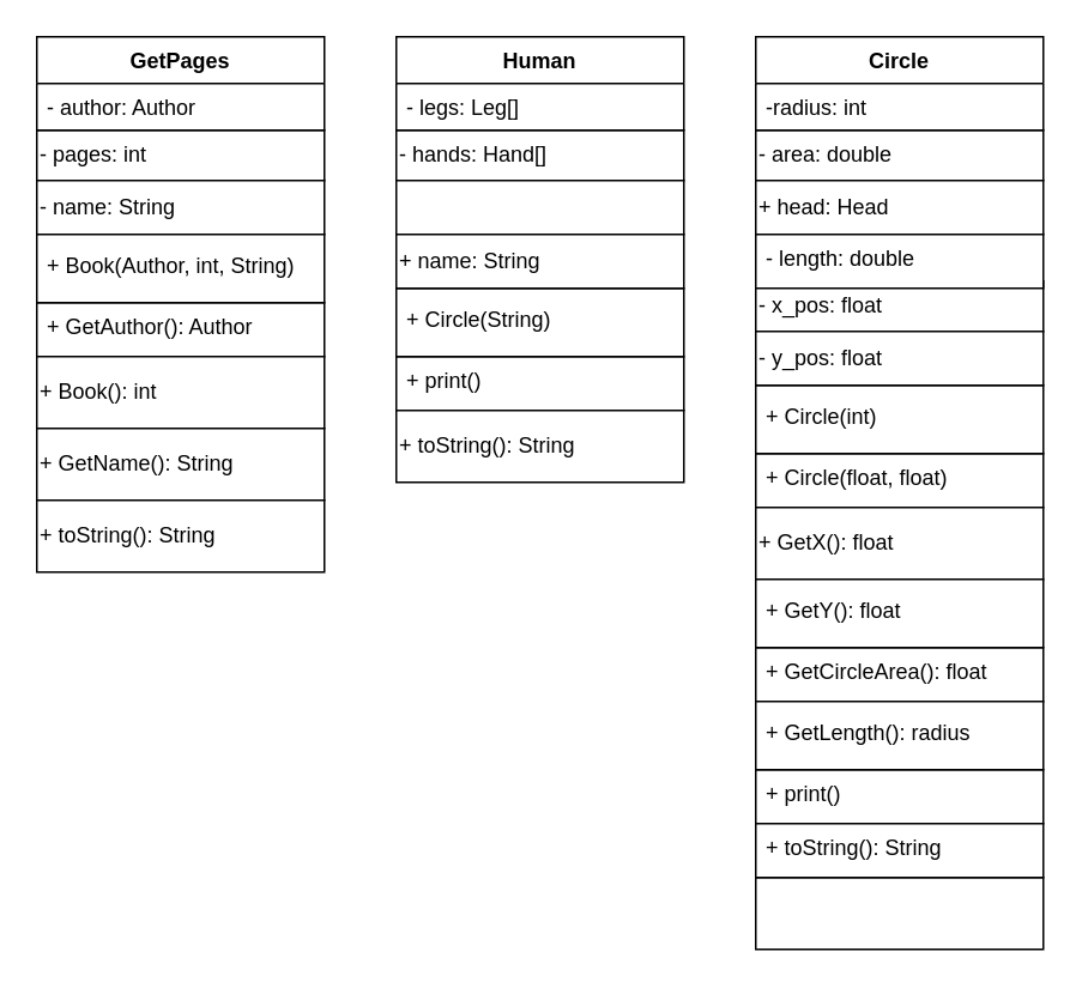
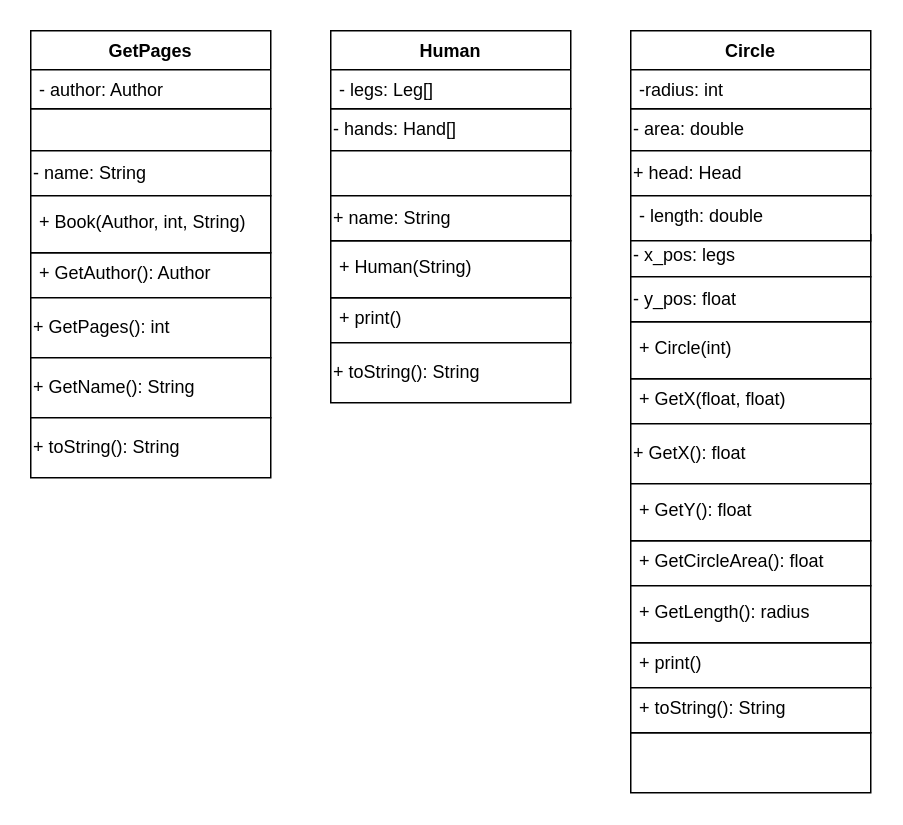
  <mxCell id="0" />
  <mxCell id="1" parent="0" />
  <mxCell id="2" value="" style="rounded=0;whiteSpace=wrap;html=1;" vertex="1" parent="1"><mxGeometry x="220" y="198" width="160" height="30" as="geometry" /></mxCell>
  <mxCell id="3" value="+ print()" style="text;strokeColor=none;fillColor=none;align=left;verticalAlign=top;spacingLeft=4;spacingRight=4;overflow=hidden;rotatable=0;points=[[0,0.5],[1,0.5]];portConstraint=eastwest;" vertex="1" parent="1"><mxGeometry x="220" y="198" width="160" height="30" as="geometry" /></mxCell>
  <mxCell id="4" value="" style="rounded=0;whiteSpace=wrap;html=1;" vertex="1" parent="1"><mxGeometry x="220" y="228" width="160" height="40" as="geometry" /></mxCell>
  <mxCell id="5" value="+ toString(): String" style="text;html=1;strokeColor=none;fillColor=none;align=left;verticalAlign=middle;whiteSpace=wrap;rounded=0;" vertex="1" parent="1"><mxGeometry x="220" y="228" width="160" height="40" as="geometry" /></mxCell>
  <mxCell id="6" value="" style="rounded=0;whiteSpace=wrap;html=1;" vertex="1" parent="1"><mxGeometry x="220" y="72" width="160" height="28" as="geometry" /></mxCell>
  <mxCell id="7" value="Human" style="swimlane;fontStyle=1;align=center;verticalAlign=top;childLayout=stackLayout;horizontal=1;startSize=26;horizontalStack=0;resizeParent=1;resizeParentMax=0;resizeLast=0;collapsible=1;marginBottom=0;" vertex="1" parent="1"><mxGeometry x="220" y="20" width="160" height="52" as="geometry" /></mxCell>
  <mxCell id="8" value="- legs: Leg[]&#10;&#10;" style="text;strokeColor=none;fillColor=none;align=left;verticalAlign=top;spacingLeft=4;spacingRight=4;overflow=hidden;rotatable=0;points=[[0,0.5],[1,0.5]];portConstraint=eastwest;" vertex="1" parent="7"><mxGeometry y="26" width="160" height="26" as="geometry" /></mxCell>
  <mxCell id="9" value="- hands: Hand[]" style="text;html=1;strokeColor=none;fillColor=none;align=left;verticalAlign=middle;whiteSpace=wrap;rounded=0;" vertex="1" parent="1"><mxGeometry x="220" y="76" width="160" height="20" as="geometry" /></mxCell>
  <mxCell id="10" value="" style="rounded=0;whiteSpace=wrap;html=1;" vertex="1" parent="1"><mxGeometry x="220" y="100" width="160" height="30" as="geometry" /></mxCell>
  <mxCell id="11" value="&lt;div align=&quot;right&quot;&gt;&lt;br&gt;&lt;/div&gt;" style="rounded=0;whiteSpace=wrap;html=1;" vertex="1" parent="1"><mxGeometry x="220" y="160" width="160" height="38" as="geometry" /></mxCell>
- <mxCell id="12" value="+ Circle(String)" style="text;strokeColor=none;fillColor=none;align=left;verticalAlign=top;spacingLeft=4;spacingRight=4;overflow=hidden;rotatable=0;points=[[0,0.5],[1,0.5]];portConstraint=eastwest;" vertex="1" parent="1"><mxGeometry x="220" y="164" width="160" height="30" as="geometry" /></mxCell>
+ <mxCell id="12" value="+ Human(String)" style="text;strokeColor=none;fillColor=none;align=left;verticalAlign=top;spacingLeft=4;spacingRight=4;overflow=hidden;rotatable=0;points=[[0,0.5],[1,0.5]];portConstraint=eastwest;" vertex="1" parent="1"><mxGeometry x="220" y="164" width="160" height="30" as="geometry" /></mxCell>
  <mxCell id="13" value="" style="rounded=0;whiteSpace=wrap;html=1;" vertex="1" parent="1"><mxGeometry x="420" y="252" width="160" height="30" as="geometry" /></mxCell>
- <mxCell id="14" value="+ Circle(float, float)" style="text;strokeColor=none;fillColor=none;align=left;verticalAlign=top;spacingLeft=4;spacingRight=4;overflow=hidden;rotatable=0;points=[[0,0.5],[1,0.5]];portConstraint=eastwest;" vertex="1" parent="1"><mxGeometry x="420" y="252" width="160" height="30" as="geometry" /></mxCell>
+ <mxCell id="14" value="+ GetX(float, float)" style="text;strokeColor=none;fillColor=none;align=left;verticalAlign=top;spacingLeft=4;spacingRight=4;overflow=hidden;rotatable=0;points=[[0,0.5],[1,0.5]];portConstraint=eastwest;" vertex="1" parent="1"><mxGeometry x="420" y="252" width="160" height="30" as="geometry" /></mxCell>
  <mxCell id="15" value="" style="rounded=0;whiteSpace=wrap;html=1;" vertex="1" parent="1"><mxGeometry x="420" y="282" width="160" height="40" as="geometry" /></mxCell>
  <mxCell id="16" value="+ GetX(): float" style="text;html=1;strokeColor=none;fillColor=none;align=left;verticalAlign=middle;whiteSpace=wrap;rounded=0;" vertex="1" parent="1"><mxGeometry x="420" y="282" width="160" height="40" as="geometry" /></mxCell>
  <mxCell id="17" value="" style="rounded=0;whiteSpace=wrap;html=1;" vertex="1" parent="1"><mxGeometry x="420" y="72" width="160" height="28" as="geometry" /></mxCell>
  <mxCell id="18" value="- area: double" style="text;html=1;strokeColor=none;fillColor=none;align=left;verticalAlign=middle;whiteSpace=wrap;rounded=0;" vertex="1" parent="1"><mxGeometry x="420" y="76" width="160" height="20" as="geometry" /></mxCell>
  <mxCell id="19" value="" style="rounded=0;whiteSpace=wrap;html=1;" vertex="1" parent="1"><mxGeometry x="420" y="100" width="160" height="30" as="geometry" /></mxCell>
  <mxCell id="20" value="+ head: Head" style="text;html=1;strokeColor=none;fillColor=none;align=left;verticalAlign=middle;whiteSpace=wrap;rounded=0;" vertex="1" parent="1"><mxGeometry x="420" y="100" width="160" height="30" as="geometry" /></mxCell>
  <mxCell id="21" value="&lt;div align=&quot;right&quot;&gt;&lt;br&gt;&lt;/div&gt;" style="rounded=0;whiteSpace=wrap;html=1;" vertex="1" parent="1"><mxGeometry x="420" y="214" width="160" height="38" as="geometry" /></mxCell>
  <mxCell id="22" value="+ Circle(int)" style="text;strokeColor=none;fillColor=none;align=left;verticalAlign=top;spacingLeft=4;spacingRight=4;overflow=hidden;rotatable=0;points=[[0,0.5],[1,0.5]];portConstraint=eastwest;" vertex="1" parent="1"><mxGeometry x="420" y="218" width="160" height="30" as="geometry" /></mxCell>
  <mxCell id="23" value="Circle" style="swimlane;fontStyle=1;align=center;verticalAlign=top;childLayout=stackLayout;horizontal=1;startSize=26;horizontalStack=0;resizeParent=1;resizeParentMax=0;resizeLast=0;collapsible=1;marginBottom=0;" vertex="1" parent="1"><mxGeometry x="420" y="20" width="160" height="52" as="geometry" /></mxCell>
  <mxCell id="24" value="-radius: int" style="text;strokeColor=none;fillColor=none;align=left;verticalAlign=top;spacingLeft=4;spacingRight=4;overflow=hidden;rotatable=0;points=[[0,0.5],[1,0.5]];portConstraint=eastwest;" vertex="1" parent="23"><mxGeometry y="26" width="160" height="26" as="geometry" /></mxCell>
  <mxCell id="25" value="" style="rounded=0;whiteSpace=wrap;html=1;" vertex="1" parent="1"><mxGeometry x="420" y="156" width="160" height="28" as="geometry" /></mxCell>
- <mxCell id="26" value="- x_pos: float" style="text;html=1;strokeColor=none;fillColor=none;align=left;verticalAlign=middle;whiteSpace=wrap;rounded=0;" vertex="1" parent="1"><mxGeometry x="420" y="160" width="160" height="20" as="geometry" /></mxCell>
+ <mxCell id="26" value="- x_pos: legs" style="text;html=1;strokeColor=none;fillColor=none;align=left;verticalAlign=middle;whiteSpace=wrap;rounded=0;" vertex="1" parent="1"><mxGeometry x="420" y="160" width="160" height="20" as="geometry" /></mxCell>
  <mxCell id="27" value="" style="rounded=0;whiteSpace=wrap;html=1;" vertex="1" parent="1"><mxGeometry x="420" y="184" width="160" height="30" as="geometry" /></mxCell>
  <mxCell id="28" value="- y_pos: float" style="text;html=1;strokeColor=none;fillColor=none;align=left;verticalAlign=middle;whiteSpace=wrap;rounded=0;" vertex="1" parent="1"><mxGeometry x="420" y="184" width="160" height="30" as="geometry" /></mxCell>
  <mxCell id="29" value="" style="rounded=0;whiteSpace=wrap;html=1;" vertex="1" parent="1"><mxGeometry x="420" y="130" width="160" height="30" as="geometry" /></mxCell>
  <mxCell id="30" value="- length: double" style="text;strokeColor=none;fillColor=none;align=left;verticalAlign=top;spacingLeft=4;spacingRight=4;overflow=hidden;rotatable=0;points=[[0,0.5],[1,0.5]];portConstraint=eastwest;" vertex="1" parent="1"><mxGeometry x="420" y="130" width="160" height="26" as="geometry" /></mxCell>
  <mxCell id="31" value="" style="rounded=0;whiteSpace=wrap;html=1;" vertex="1" parent="1"><mxGeometry x="220" y="130" width="160" height="30" as="geometry" /></mxCell>
  <mxCell id="32" value="+ name: String" style="text;html=1;strokeColor=none;fillColor=none;align=left;verticalAlign=middle;whiteSpace=wrap;rounded=0;" vertex="1" parent="1"><mxGeometry x="220" y="130" width="160" height="30" as="geometry" /></mxCell>
  <mxCell id="33" value="" style="rounded=0;whiteSpace=wrap;html=1;" vertex="1" parent="1"><mxGeometry x="420" y="360" width="160" height="30" as="geometry" /></mxCell>
  <mxCell id="34" value="+ GetCircleArea(): float" style="text;strokeColor=none;fillColor=none;align=left;verticalAlign=top;spacingLeft=4;spacingRight=4;overflow=hidden;rotatable=0;points=[[0,0.5],[1,0.5]];portConstraint=eastwest;" vertex="1" parent="1"><mxGeometry x="420" y="360" width="160" height="30" as="geometry" /></mxCell>
  <mxCell id="35" value="" style="rounded=0;whiteSpace=wrap;html=1;" vertex="1" parent="1"><mxGeometry x="420" y="488" width="160" height="40" as="geometry" /></mxCell>
  <mxCell id="36" value="&lt;div align=&quot;right&quot;&gt;&lt;br&gt;&lt;/div&gt;" style="rounded=0;whiteSpace=wrap;html=1;" vertex="1" parent="1"><mxGeometry x="420" y="322" width="160" height="38" as="geometry" /></mxCell>
  <mxCell id="37" value="+ GetY(): float" style="text;strokeColor=none;fillColor=none;align=left;verticalAlign=top;spacingLeft=4;spacingRight=4;overflow=hidden;rotatable=0;points=[[0,0.5],[1,0.5]];portConstraint=eastwest;" vertex="1" parent="1"><mxGeometry x="420" y="326" width="160" height="30" as="geometry" /></mxCell>
  <mxCell id="38" value="" style="rounded=0;whiteSpace=wrap;html=1;" vertex="1" parent="1"><mxGeometry x="420" y="428" width="160" height="30" as="geometry" /></mxCell>
  <mxCell id="39" value="+ print()" style="text;strokeColor=none;fillColor=none;align=left;verticalAlign=top;spacingLeft=4;spacingRight=4;overflow=hidden;rotatable=0;points=[[0,0.5],[1,0.5]];portConstraint=eastwest;" vertex="1" parent="1"><mxGeometry x="420" y="428" width="160" height="30" as="geometry" /></mxCell>
  <mxCell id="40" value="&lt;div align=&quot;right&quot;&gt;&lt;br&gt;&lt;/div&gt;" style="rounded=0;whiteSpace=wrap;html=1;" vertex="1" parent="1"><mxGeometry x="420" y="390" width="160" height="38" as="geometry" /></mxCell>
  <mxCell id="41" value="+ GetLength(): radius" style="text;strokeColor=none;fillColor=none;align=left;verticalAlign=top;spacingLeft=4;spacingRight=4;overflow=hidden;rotatable=0;points=[[0,0.5],[1,0.5]];portConstraint=eastwest;" vertex="1" parent="1"><mxGeometry x="420" y="394" width="160" height="30" as="geometry" /></mxCell>
  <mxCell id="42" value="" style="rounded=0;whiteSpace=wrap;html=1;" vertex="1" parent="1"><mxGeometry x="420" y="458" width="160" height="30" as="geometry" /></mxCell>
  <mxCell id="43" value="+ toString(): String" style="text;strokeColor=none;fillColor=none;align=left;verticalAlign=top;spacingLeft=4;spacingRight=4;overflow=hidden;rotatable=0;points=[[0,0.5],[1,0.5]];portConstraint=eastwest;" vertex="1" parent="1"><mxGeometry x="420" y="458" width="160" height="30" as="geometry" /></mxCell>
  <mxCell id="44" value="" style="rounded=0;whiteSpace=wrap;html=1;" vertex="1" parent="1"><mxGeometry x="20" y="168" width="160" height="30" as="geometry" /></mxCell>
  <mxCell id="45" value="+ GetAuthor(): Author" style="text;strokeColor=none;fillColor=none;align=left;verticalAlign=top;spacingLeft=4;spacingRight=4;overflow=hidden;rotatable=0;points=[[0,0.5],[1,0.5]];portConstraint=eastwest;" vertex="1" parent="1"><mxGeometry x="20" y="168" width="160" height="30" as="geometry" /></mxCell>
  <mxCell id="46" value="" style="rounded=0;whiteSpace=wrap;html=1;" vertex="1" parent="1"><mxGeometry x="20" y="198" width="160" height="40" as="geometry" /></mxCell>
- <mxCell id="47" value="+ Book(): int" style="text;html=1;strokeColor=none;fillColor=none;align=left;verticalAlign=middle;whiteSpace=wrap;rounded=0;" vertex="1" parent="1"><mxGeometry x="20" y="198" width="160" height="40" as="geometry" /></mxCell>
+ <mxCell id="47" value="+ GetPages(): int" style="text;html=1;strokeColor=none;fillColor=none;align=left;verticalAlign=middle;whiteSpace=wrap;rounded=0;" vertex="1" parent="1"><mxGeometry x="20" y="198" width="160" height="40" as="geometry" /></mxCell>
  <mxCell id="48" value="" style="rounded=0;whiteSpace=wrap;html=1;" vertex="1" parent="1"><mxGeometry x="20" y="72" width="160" height="28" as="geometry" /></mxCell>
- <mxCell id="49" value="- pages: int" style="text;html=1;strokeColor=none;fillColor=none;align=left;verticalAlign=middle;whiteSpace=wrap;rounded=0;" vertex="1" parent="1"><mxGeometry x="20" y="76" width="160" height="20" as="geometry" /></mxCell>
  <mxCell id="50" value="" style="rounded=0;whiteSpace=wrap;html=1;" vertex="1" parent="1"><mxGeometry x="20" y="100" width="160" height="30" as="geometry" /></mxCell>
  <mxCell id="51" value="- name: String" style="text;html=1;strokeColor=none;fillColor=none;align=left;verticalAlign=middle;whiteSpace=wrap;rounded=0;" vertex="1" parent="1"><mxGeometry x="20" y="100" width="160" height="30" as="geometry" /></mxCell>
  <mxCell id="52" value="&lt;div align=&quot;right&quot;&gt;&lt;br&gt;&lt;/div&gt;" style="rounded=0;whiteSpace=wrap;html=1;" vertex="1" parent="1"><mxGeometry x="20" y="130" width="160" height="38" as="geometry" /></mxCell>
  <mxCell id="53" value="+ Book(Author, int, String)" style="text;strokeColor=none;fillColor=none;align=left;verticalAlign=top;spacingLeft=4;spacingRight=4;overflow=hidden;rotatable=0;points=[[0,0.5],[1,0.5]];portConstraint=eastwest;" vertex="1" parent="1"><mxGeometry x="20" y="134" width="160" height="30" as="geometry" /></mxCell>
  <mxCell id="54" value="" style="rounded=0;whiteSpace=wrap;html=1;" vertex="1" parent="1"><mxGeometry x="20" y="238" width="160" height="40" as="geometry" /></mxCell>
  <mxCell id="55" value="+ GetName(): String" style="text;html=1;strokeColor=none;fillColor=none;align=left;verticalAlign=middle;whiteSpace=wrap;rounded=0;" vertex="1" parent="1"><mxGeometry x="20" y="238" width="160" height="40" as="geometry" /></mxCell>
  <mxCell id="56" value="" style="rounded=0;whiteSpace=wrap;html=1;" vertex="1" parent="1"><mxGeometry x="20" y="278" width="160" height="40" as="geometry" /></mxCell>
  <mxCell id="57" value="+ toString(): String" style="text;html=1;strokeColor=none;fillColor=none;align=left;verticalAlign=middle;whiteSpace=wrap;rounded=0;" vertex="1" parent="1"><mxGeometry x="20" y="278" width="160" height="40" as="geometry" /></mxCell>
  <mxCell id="58" value="GetPages" style="swimlane;fontStyle=1;align=center;verticalAlign=top;childLayout=stackLayout;horizontal=1;startSize=26;horizontalStack=0;resizeParent=1;resizeParentMax=0;resizeLast=0;collapsible=1;marginBottom=0;" vertex="1" parent="1"><mxGeometry x="20" y="20" width="160" height="52" as="geometry" /></mxCell>
  <mxCell id="59" value="- author: Author" style="text;strokeColor=none;fillColor=none;align=left;verticalAlign=top;spacingLeft=4;spacingRight=4;overflow=hidden;rotatable=0;points=[[0,0.5],[1,0.5]];portConstraint=eastwest;" vertex="1" parent="58"><mxGeometry y="26" width="160" height="26" as="geometry" /></mxCell>
